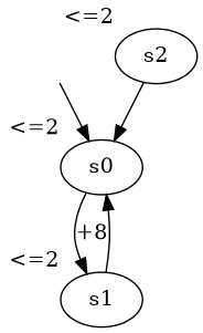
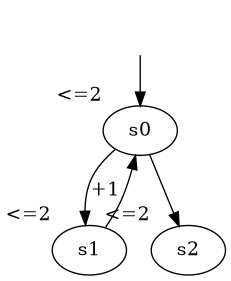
  digraph {
    node [xlabel="<=2"]
    si [style=invis xlabel=""]
    s0
    s1
    s2
    si -> s0
-   s0 -> s1 [label="+8"]
+   s0 -> s1 [label="+1"]
    s1 -> s0
-   s2 -> s0
+   s0 -> s2
  }
